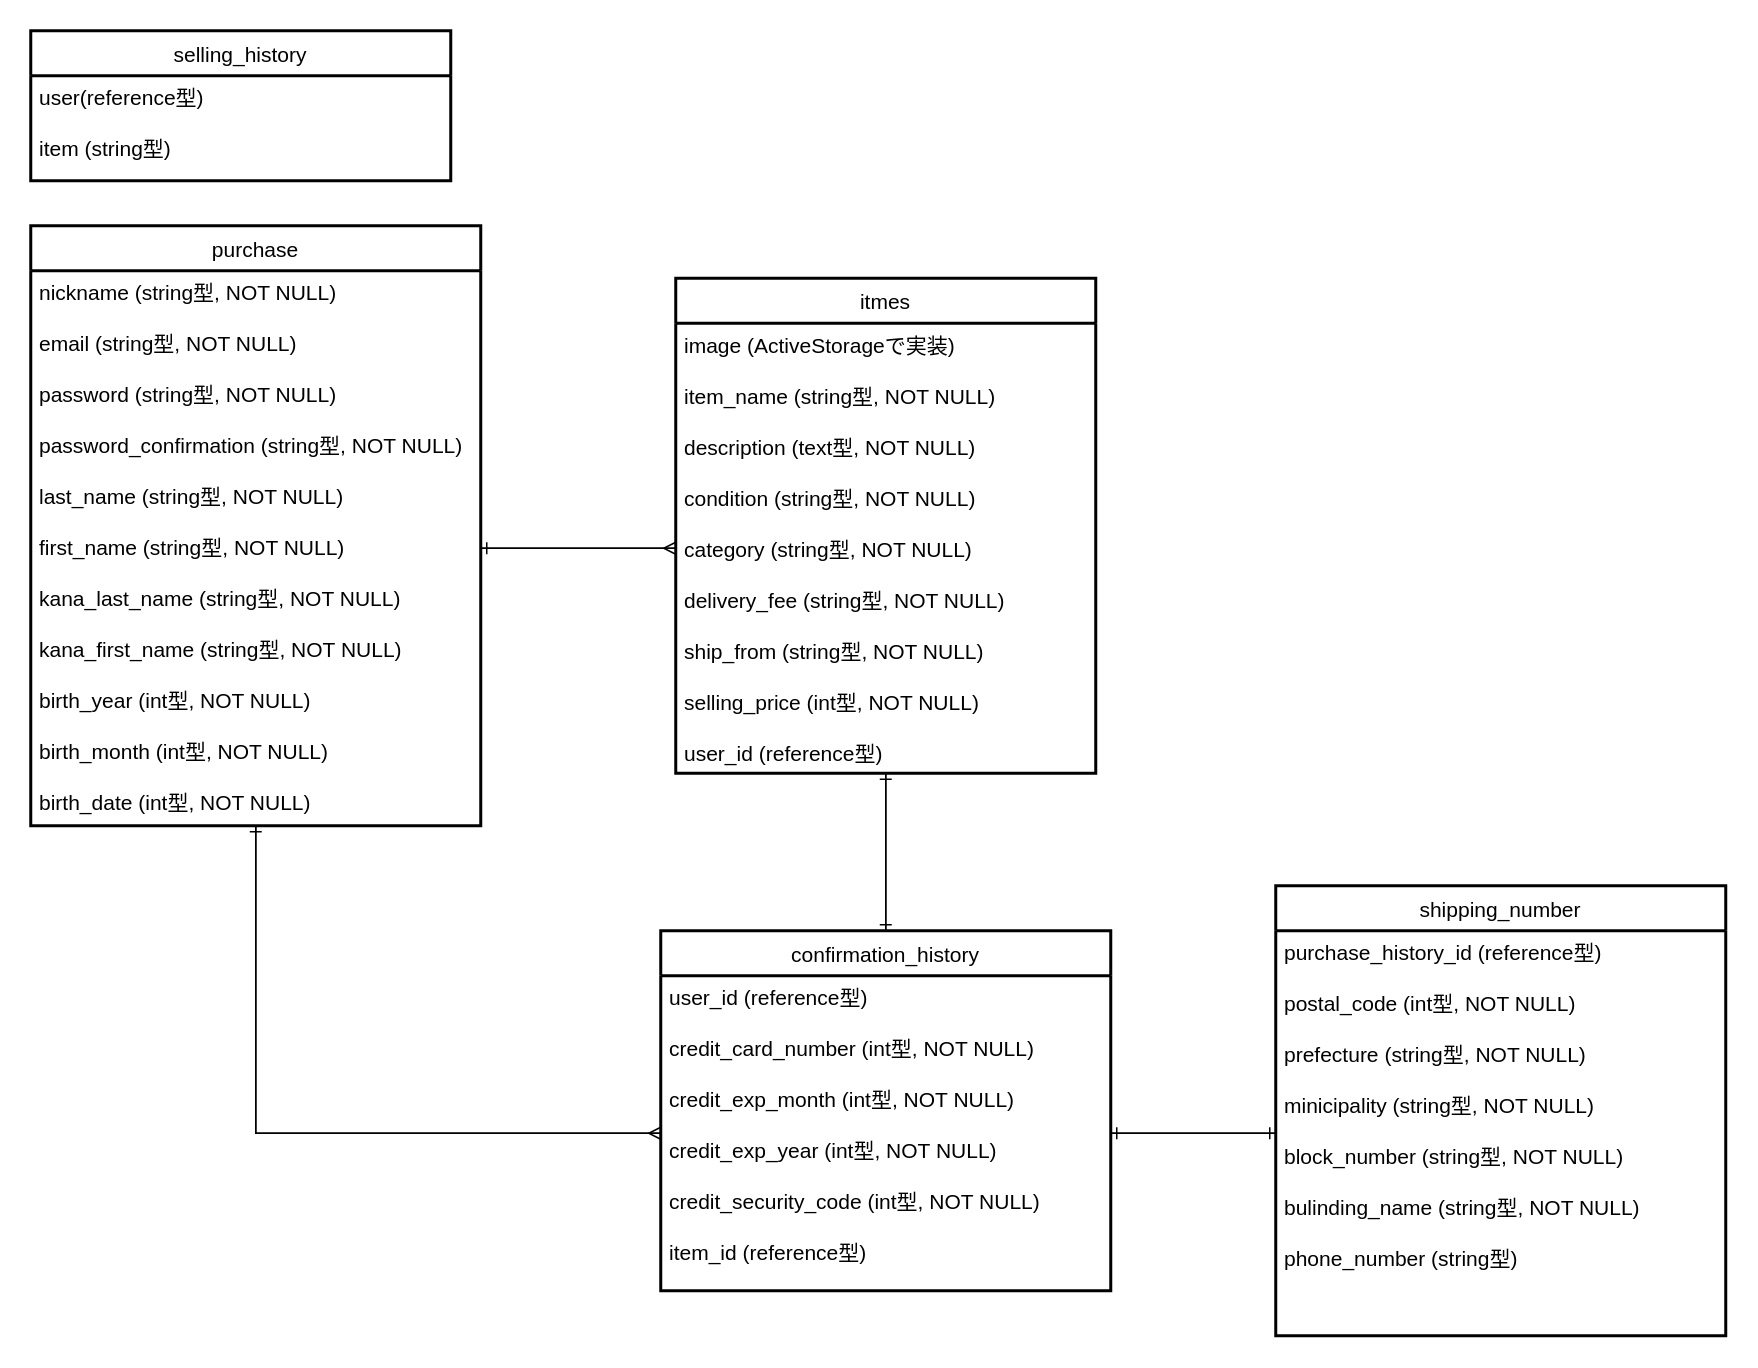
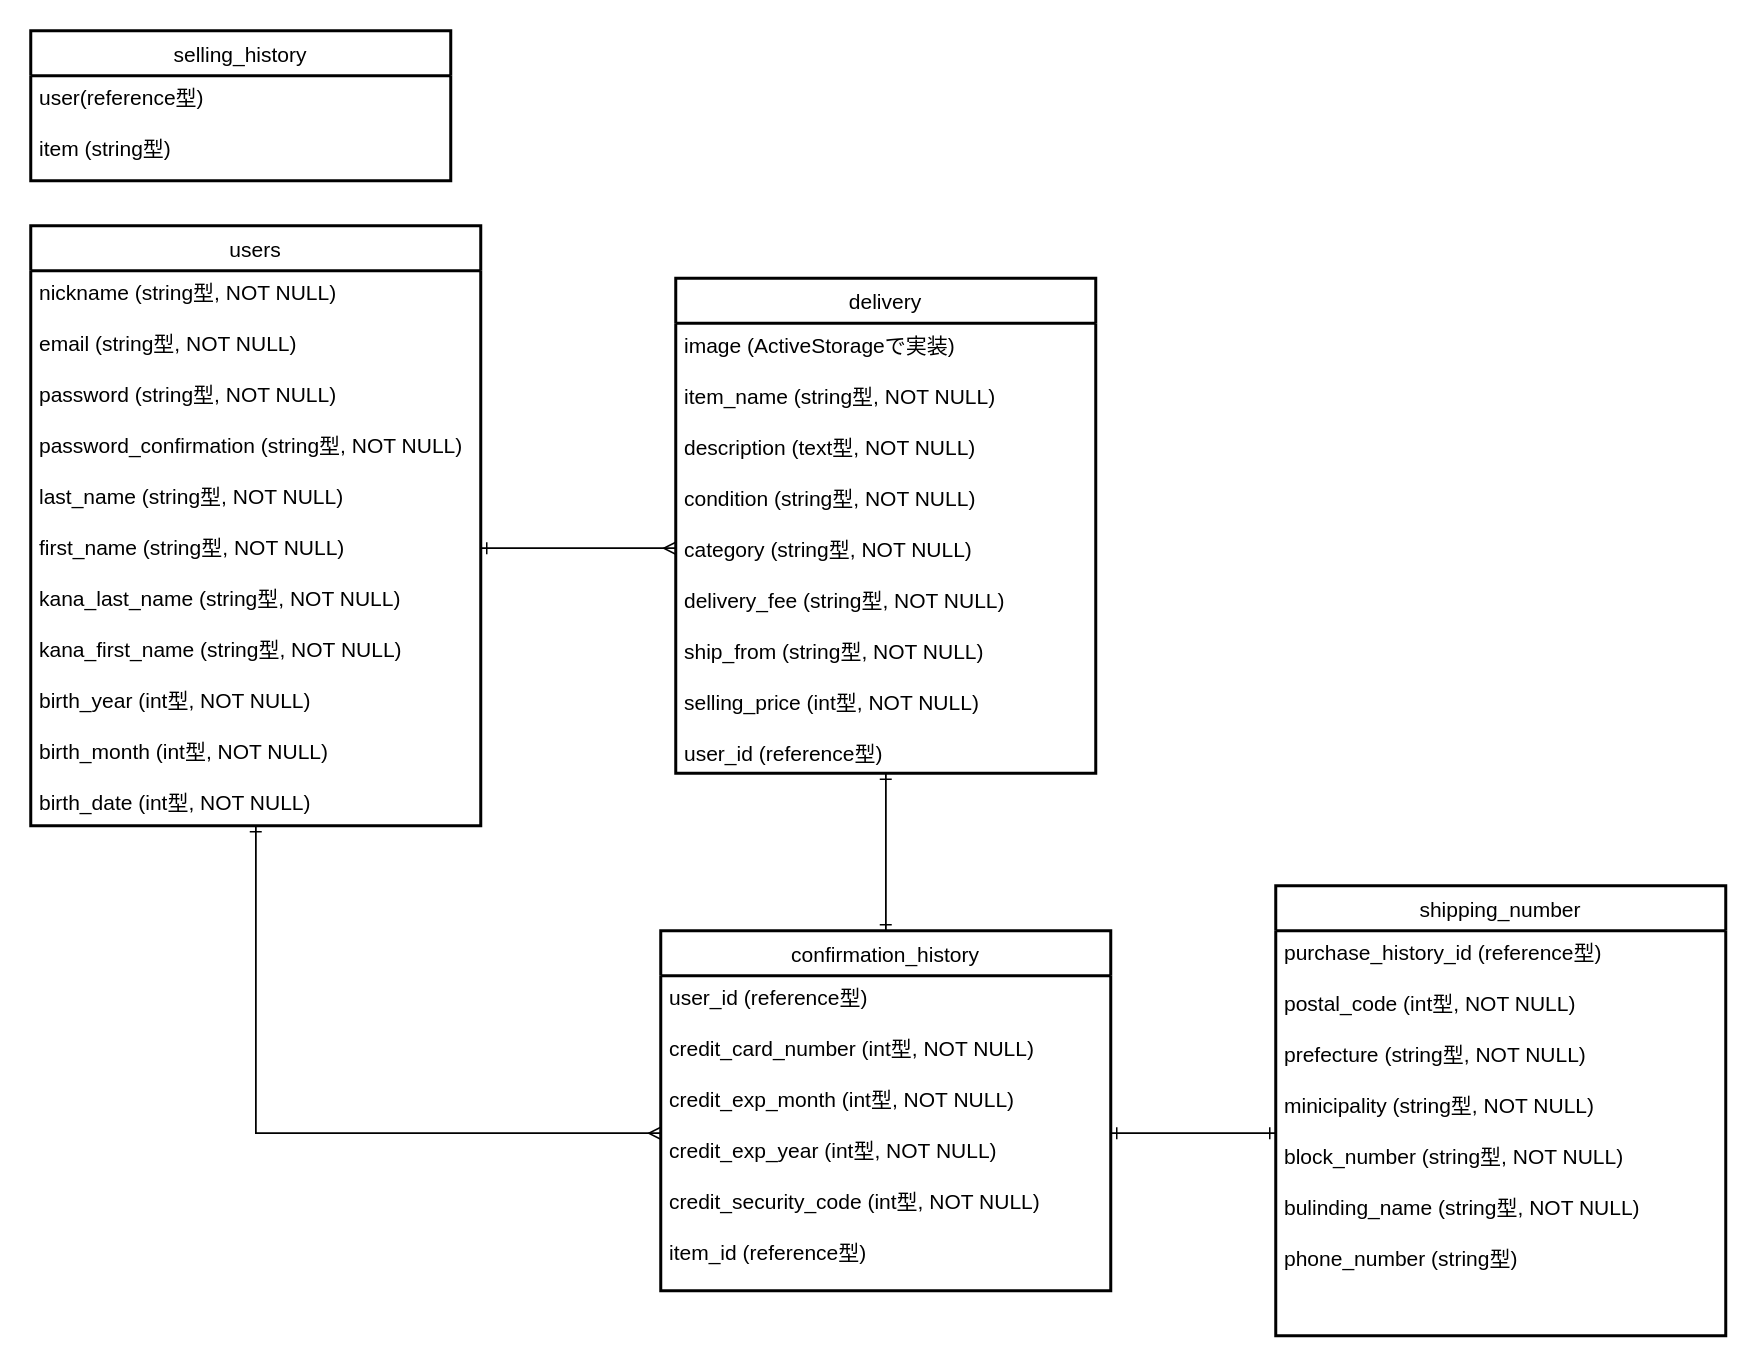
  <mxCell id="0" />
  <mxCell id="1" parent="0" />
- <mxCell id="2" value="purchase" style="swimlane;childLayout=stackLayout;horizontal=1;startSize=30;horizontalStack=0;rounded=0;fontSize=14;fontStyle=0;strokeWidth=2;resizeParent=0;resizeLast=1;shadow=0;dashed=0;align=center;" parent="1" vertex="1"><mxGeometry x="20" y="150" width="300" height="400" as="geometry" /></mxCell>
+ <mxCell id="2" value="users" style="swimlane;childLayout=stackLayout;horizontal=1;startSize=30;horizontalStack=0;rounded=0;fontSize=14;fontStyle=0;strokeWidth=2;resizeParent=0;resizeLast=1;shadow=0;dashed=0;align=center;" parent="1" vertex="1"><mxGeometry x="20" y="150" width="300" height="400" as="geometry" /></mxCell>
  <mxCell id="3" value="nickname (string型, NOT NULL)&#10;&#10;email (string型, NOT NULL)&#10;&#10;password (string型, NOT NULL)&#10;&#10;password_confirmation (string型, NOT NULL)&#10;&#10;last_name (string型, NOT NULL)&#10;&#10;first_name (string型, NOT NULL)&#10;&#10;kana_last_name (string型, NOT NULL)&#10;&#10;kana_first_name (string型, NOT NULL)&#10;&#10;birth_year (int型, NOT NULL)&#10;&#10;birth_month (int型, NOT NULL)&#10;&#10;birth_date (int型, NOT NULL)" style="align=left;strokeColor=none;fillColor=none;spacingLeft=4;fontSize=14;verticalAlign=top;resizable=0;rotatable=0;part=1;" parent="2" vertex="1"><mxGeometry y="30" width="300" height="370" as="geometry" /></mxCell>
- <mxCell id="4" value="itmes" style="swimlane;childLayout=stackLayout;horizontal=1;startSize=30;horizontalStack=0;rounded=0;fontSize=14;fontStyle=0;strokeWidth=2;resizeParent=0;resizeLast=1;shadow=0;dashed=0;align=center;" parent="1" vertex="1"><mxGeometry x="450" y="185" width="280" height="330" as="geometry" /></mxCell>
+ <mxCell id="4" value="delivery" style="swimlane;childLayout=stackLayout;horizontal=1;startSize=30;horizontalStack=0;rounded=0;fontSize=14;fontStyle=0;strokeWidth=2;resizeParent=0;resizeLast=1;shadow=0;dashed=0;align=center;" parent="1" vertex="1"><mxGeometry x="450" y="185" width="280" height="330" as="geometry" /></mxCell>
  <mxCell id="5" value="image (ActiveStorageで実装)&#10;&#10;item_name (string型, NOT NULL)&#10;&#10;description (text型, NOT NULL)&#10;&#10;condition (string型, NOT NULL)&#10;&#10;category (string型, NOT NULL)&#10;&#10;delivery_fee (string型, NOT NULL)&#10;&#10;ship_from (string型, NOT NULL)&#10;&#10;selling_price (int型, NOT NULL)&#10;&#10;user_id (reference型)" style="align=left;strokeColor=none;fillColor=none;spacingLeft=4;fontSize=14;verticalAlign=top;resizable=0;rotatable=0;part=1;" parent="4" vertex="1"><mxGeometry y="30" width="280" height="300" as="geometry" /></mxCell>
  <mxCell id="6" value="selling_history" style="swimlane;childLayout=stackLayout;horizontal=1;startSize=30;horizontalStack=0;rounded=0;fontSize=14;fontStyle=0;strokeWidth=2;resizeParent=0;resizeLast=1;shadow=0;dashed=0;align=center;" parent="1" vertex="1"><mxGeometry x="20" y="20" width="280" height="100" as="geometry" /></mxCell>
  <mxCell id="7" value="user(reference型)&#10;&#10;item (string型)" style="align=left;strokeColor=none;fillColor=none;spacingLeft=4;fontSize=14;verticalAlign=top;resizable=0;rotatable=0;part=1;" parent="6" vertex="1"><mxGeometry y="30" width="280" height="70" as="geometry" /></mxCell>
  <mxCell id="8" style="edgeStyle=orthogonalEdgeStyle;rounded=0;orthogonalLoop=1;jettySize=auto;html=1;exitX=0.5;exitY=0;exitDx=0;exitDy=0;entryX=0.5;entryY=1;entryDx=0;entryDy=0;endArrow=ERone;endFill=0;targetPerimeterSpacing=0;" parent="1" source="9" target="5" edge="1"><mxGeometry relative="1" as="geometry" /></mxCell>
  <mxCell id="9" value="confirmation_history" style="swimlane;childLayout=stackLayout;horizontal=1;startSize=30;horizontalStack=0;rounded=0;fontSize=14;fontStyle=0;strokeWidth=2;resizeParent=0;resizeLast=1;shadow=0;dashed=0;align=center;" parent="1" vertex="1"><mxGeometry x="440" y="620" width="300" height="240" as="geometry" /></mxCell>
  <mxCell id="10" value="user_id (reference型)&#10;&#10;credit_card_number (int型, NOT NULL)&#10;&#10;credit_exp_month (int型, NOT NULL)&#10;&#10;credit_exp_year (int型, NOT NULL)&#10;&#10;credit_security_code (int型, NOT NULL)&#10;&#10;item_id (reference型)&#10;&#10;&#10;" style="align=left;strokeColor=none;fillColor=none;spacingLeft=4;fontSize=14;verticalAlign=top;resizable=0;rotatable=0;part=1;" parent="9" vertex="1"><mxGeometry y="30" width="300" height="210" as="geometry" /></mxCell>
  <mxCell id="11" value="shipping_number" style="swimlane;childLayout=stackLayout;horizontal=1;startSize=30;horizontalStack=0;rounded=0;fontSize=14;fontStyle=0;strokeWidth=2;resizeParent=0;resizeLast=1;shadow=0;dashed=0;align=center;" parent="1" vertex="1"><mxGeometry x="850" y="590" width="300" height="300" as="geometry" /></mxCell>
  <mxCell id="12" value="purchase_history_id (reference型)&#10;&#10;postal_code (int型, NOT NULL)&#10;&#10;prefecture (string型, NOT NULL)&#10;&#10;minicipality (string型, NOT NULL)&#10;&#10;block_number (string型, NOT NULL)&#10;&#10;bulinding_name (string型, NOT NULL)&#10;&#10;phone_number (string型)&#10;&#10;&#10;" style="align=left;strokeColor=none;fillColor=none;spacingLeft=4;fontSize=14;verticalAlign=top;resizable=0;rotatable=0;part=1;" parent="11" vertex="1"><mxGeometry y="30" width="300" height="270" as="geometry" /></mxCell>
  <mxCell id="13" style="edgeStyle=orthogonalEdgeStyle;rounded=0;orthogonalLoop=1;jettySize=auto;html=1;exitX=0.5;exitY=1;exitDx=0;exitDy=0;entryX=0;entryY=0.5;entryDx=0;entryDy=0;endArrow=ERmany;endFill=0;targetPerimeterSpacing=0;" parent="1" source="3" target="10" edge="1"><mxGeometry relative="1" as="geometry" /></mxCell>
  <mxCell id="14" style="edgeStyle=orthogonalEdgeStyle;rounded=0;orthogonalLoop=1;jettySize=auto;html=1;exitX=1;exitY=0.5;exitDx=0;exitDy=0;endArrow=ERmany;endFill=0;targetPerimeterSpacing=0;" parent="1" source="3" target="5" edge="1"><mxGeometry relative="1" as="geometry" /></mxCell>
  <mxCell id="15" style="edgeStyle=orthogonalEdgeStyle;rounded=0;orthogonalLoop=1;jettySize=auto;html=1;endArrow=ERone;endFill=0;targetPerimeterSpacing=0;" parent="1" source="5" target="9" edge="1"><mxGeometry relative="1" as="geometry" /></mxCell>
  <mxCell id="16" style="edgeStyle=orthogonalEdgeStyle;rounded=0;orthogonalLoop=1;jettySize=auto;html=1;exitX=1;exitY=0.5;exitDx=0;exitDy=0;entryX=0;entryY=0.5;entryDx=0;entryDy=0;endArrow=ERone;endFill=0;targetPerimeterSpacing=0;" parent="1" source="10" target="12" edge="1"><mxGeometry relative="1" as="geometry" /></mxCell>
  <mxCell id="17" style="edgeStyle=orthogonalEdgeStyle;rounded=0;orthogonalLoop=1;jettySize=auto;html=1;entryX=0.5;entryY=1;entryDx=0;entryDy=0;endArrow=ERone;endFill=0;targetPerimeterSpacing=0;" parent="1" source="10" target="3" edge="1"><mxGeometry relative="1" as="geometry" /></mxCell>
  <mxCell id="18" style="edgeStyle=orthogonalEdgeStyle;rounded=0;orthogonalLoop=1;jettySize=auto;html=1;exitX=0;exitY=0.5;exitDx=0;exitDy=0;entryX=1;entryY=0.5;entryDx=0;entryDy=0;endArrow=ERone;endFill=0;targetPerimeterSpacing=0;" parent="1" source="5" target="3" edge="1"><mxGeometry relative="1" as="geometry" /></mxCell>
  <mxCell id="19" style="edgeStyle=orthogonalEdgeStyle;rounded=0;orthogonalLoop=1;jettySize=auto;html=1;exitX=0;exitY=0.5;exitDx=0;exitDy=0;entryX=1;entryY=0.5;entryDx=0;entryDy=0;endArrow=ERone;endFill=0;" parent="1" source="12" target="10" edge="1"><mxGeometry relative="1" as="geometry" /></mxCell>
